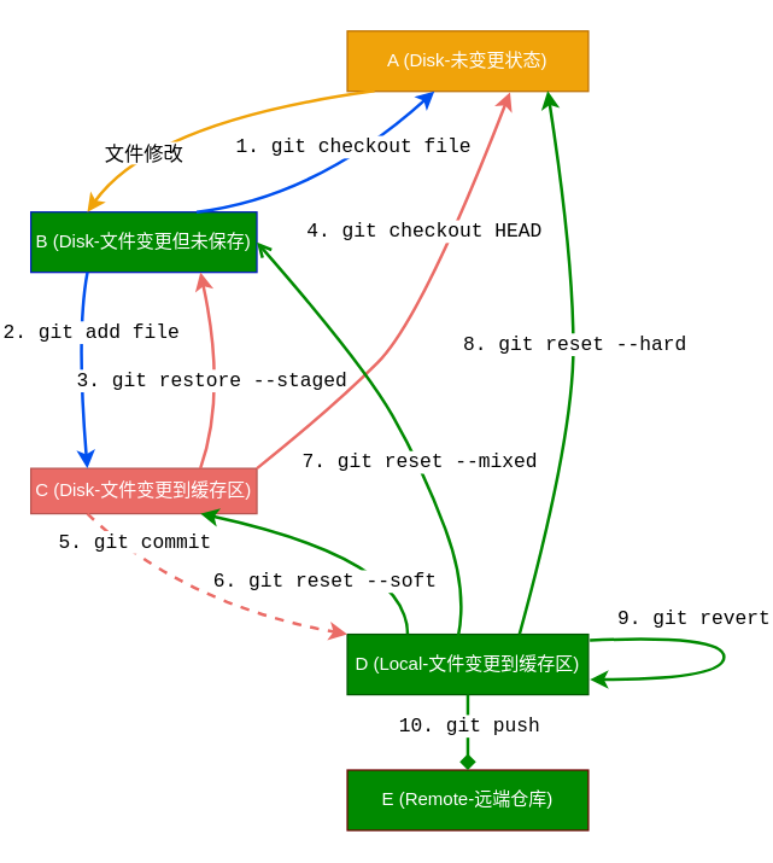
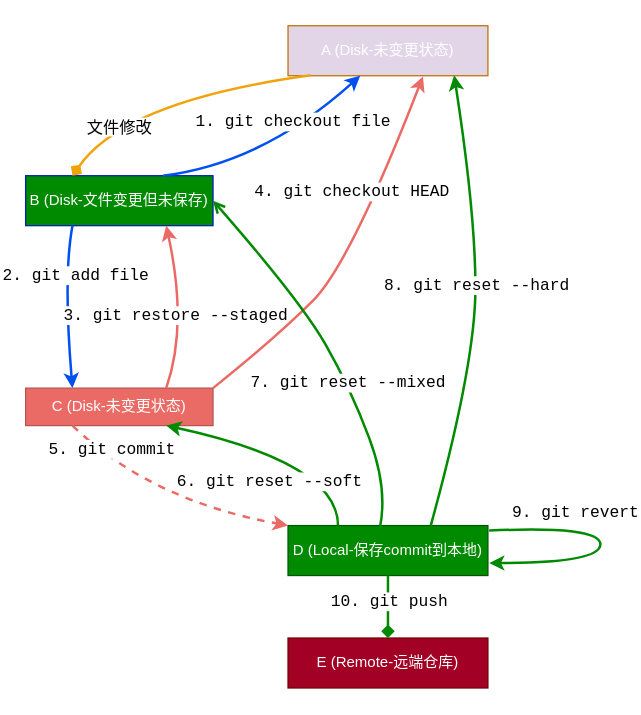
  <mxCell id="0" />
  <mxCell id="1" parent="0" />
  <mxCell id="2" value="" style="group" parent="1" vertex="1" connectable="0"><mxGeometry x="20" y="20" width="460" height="530" as="geometry" /></mxCell>
  <mxCell id="3" value="B (Disk-文件变更但未保存)" style="rounded=0;whiteSpace=wrap;html=1;fillColor=#008a00;strokeColor=#001DBC;fontColor=#ffffff;" parent="2" vertex="1"><mxGeometry y="120" width="150" height="40" as="geometry" /></mxCell>
- <mxCell id="4" value="&lt;font color=&quot;#ffffff&quot;&gt;A (Disk-未变更状态)&lt;/font&gt;" style="rounded=0;whiteSpace=wrap;html=1;fillColor=#f0a30a;strokeColor=#BD7000;fontColor=#000000;" parent="2" vertex="1"><mxGeometry x="210" width="160" height="40" as="geometry" /></mxCell>
- <mxCell id="5" value="&lt;font color=&quot;#ffffff&quot;&gt;C (Disk-文件变更到缓存区)&lt;/font&gt;" style="rounded=0;whiteSpace=wrap;html=1;fillColor=#EA6B66;strokeColor=#b85450;" parent="2" vertex="1"><mxGeometry y="290" width="150" height="30" as="geometry" /></mxCell>
- <mxCell id="6" value="D (Local-文件变更到缓存区)" style="rounded=0;whiteSpace=wrap;html=1;fillColor=#008a00;strokeColor=#005700;fontColor=#ffffff;" parent="2" vertex="1"><mxGeometry x="210" y="400" width="160" height="40" as="geometry" /></mxCell>
- <mxCell id="7" value="E (Remote-远端仓库)" style="rounded=0;whiteSpace=wrap;html=1;fillColor=#008a00;fontColor=#ffffff;strokeColor=#6F0000;" parent="2" vertex="1"><mxGeometry x="210" y="490" width="160" height="40" as="geometry" /></mxCell>
- <mxCell id="8" value="" style="curved=1;endArrow=classic;html=1;rounded=0;entryX=0.25;entryY=0;entryDx=0;entryDy=0;exitX=0.113;exitY=0.992;exitDx=0;exitDy=0;exitPerimeter=0;strokeWidth=2;strokeColor=#F0A30A;" parent="2" source="4" target="3" edge="1"><mxGeometry width="50" height="50" relative="1" as="geometry"><mxPoint x="90" y="65" as="sourcePoint" /><mxPoint x="140" y="15" as="targetPoint" /><Array as="points"><mxPoint x="80" y="60" /></Array></mxGeometry></mxCell>
+ <mxCell id="4" value="&lt;font color=&quot;#ffffff&quot;&gt;A (Disk-未变更状态)&lt;/font&gt;" style="rounded=0;whiteSpace=wrap;html=1;fillColor=#e1d5e7;strokeColor=#BD7000;fontColor=#000000;" parent="2" vertex="1"><mxGeometry x="210" width="160" height="40" as="geometry" /></mxCell>
+ <mxCell id="5" value="&lt;font color=&quot;#ffffff&quot;&gt;C (Disk-未变更状态)&lt;/font&gt;" style="rounded=0;whiteSpace=wrap;html=1;fillColor=#EA6B66;strokeColor=#b85450;" parent="2" vertex="1"><mxGeometry y="290" width="150" height="30" as="geometry" /></mxCell>
+ <mxCell id="6" value="D (Local-保存commit到本地)" style="rounded=0;whiteSpace=wrap;html=1;fillColor=#008a00;strokeColor=#005700;fontColor=#ffffff;" parent="2" vertex="1"><mxGeometry x="210" y="400" width="160" height="40" as="geometry" /></mxCell>
+ <mxCell id="7" value="E (Remote-远端仓库)" style="rounded=0;whiteSpace=wrap;html=1;fillColor=#a20025;fontColor=#ffffff;strokeColor=#6F0000;" parent="2" vertex="1"><mxGeometry x="210" y="490" width="160" height="40" as="geometry" /></mxCell>
+ <mxCell id="8" value="" style="curved=1;endArrow=diamond;html=1;rounded=0;entryX=0.25;entryY=0;entryDx=0;entryDy=0;exitX=0.113;exitY=0.992;exitDx=0;exitDy=0;exitPerimeter=0;strokeWidth=2;strokeColor=#F0A30A;" parent="2" source="4" target="3" edge="1"><mxGeometry width="50" height="50" relative="1" as="geometry"><mxPoint x="90" y="65" as="sourcePoint" /><mxPoint x="140" y="15" as="targetPoint" /><Array as="points"><mxPoint x="80" y="60" /></Array></mxGeometry></mxCell>
  <mxCell id="9" value="文件修改" style="edgeLabel;html=1;align=center;verticalAlign=middle;resizable=0;points=[];fontSize=13;fontFamily=Helvetica;" parent="8" vertex="1" connectable="0"><mxGeometry x="0.451" y="7" relative="1" as="geometry"><mxPoint x="-4" y="6" as="offset" /></mxGeometry></mxCell>
  <mxCell id="10" value="" style="curved=1;endArrow=classic;html=1;rounded=0;entryX=0.25;entryY=0;entryDx=0;entryDy=0;strokeWidth=2;strokeColor=#0050EF;exitX=0.25;exitY=1;exitDx=0;exitDy=0;" parent="2" source="3" target="5" edge="1"><mxGeometry width="50" height="50" relative="1" as="geometry"><mxPoint x="65" y="160" as="sourcePoint" /><mxPoint x="115" y="110" as="targetPoint" /><Array as="points"><mxPoint x="30" y="200" /></Array></mxGeometry></mxCell>
  <mxCell id="11" value="2. git add file" style="edgeLabel;html=1;align=center;verticalAlign=middle;resizable=0;points=[];fontSize=13;fontFamily=Courier New;" parent="10" vertex="1" connectable="0"><mxGeometry x="0.097" y="7" relative="1" as="geometry"><mxPoint y="-31" as="offset" /></mxGeometry></mxCell>
  <mxCell id="12" value="" style="curved=1;endArrow=classic;html=1;rounded=0;strokeWidth=2;strokeColor=#0050EF;" parent="2" target="4" edge="1"><mxGeometry width="50" height="50" relative="1" as="geometry"><mxPoint x="110" y="120" as="sourcePoint" /><mxPoint x="240" y="40" as="targetPoint" /><Array as="points"><mxPoint x="190" y="110" /></Array></mxGeometry></mxCell>
  <mxCell id="13" value="1. git checkout file" style="edgeLabel;html=1;align=center;verticalAlign=middle;resizable=0;points=[];fontSize=13;fontFamily=Courier New;" parent="12" vertex="1" connectable="0"><mxGeometry x="0.412" y="2" relative="1" as="geometry"><mxPoint x="-13" y="2" as="offset" /></mxGeometry></mxCell>
  <mxCell id="14" value="" style="curved=1;endArrow=classic;html=1;rounded=0;entryX=0.75;entryY=1;entryDx=0;entryDy=0;strokeWidth=2;strokeColor=#EA6B66;exitX=0.75;exitY=0;exitDx=0;exitDy=0;" parent="2" source="5" target="3" edge="1"><mxGeometry width="50" height="50" relative="1" as="geometry"><mxPoint x="90" y="270" as="sourcePoint" /><mxPoint x="140" y="220" as="targetPoint" /><Array as="points"><mxPoint x="130" y="240" /></Array></mxGeometry></mxCell>
  <mxCell id="15" value="3. git restore --staged" style="edgeLabel;html=1;align=center;verticalAlign=middle;resizable=0;points=[];fontSize=13;fontFamily=Courier New;" parent="14" vertex="1" connectable="0"><mxGeometry x="0.158" y="5" relative="1" as="geometry"><mxPoint y="15" as="offset" /></mxGeometry></mxCell>
  <mxCell id="16" value="" style="curved=1;endArrow=classic;html=1;rounded=0;entryX=0.675;entryY=1.013;entryDx=0;entryDy=0;entryPerimeter=0;strokeWidth=2;strokeColor=#EA6B66;exitX=1;exitY=0;exitDx=0;exitDy=0;" parent="2" source="5" target="4" edge="1"><mxGeometry width="50" height="50" relative="1" as="geometry"><mxPoint x="130" y="270" as="sourcePoint" /><mxPoint x="180" y="220" as="targetPoint" /><Array as="points"><mxPoint x="200" y="250" /><mxPoint x="260" y="190" /></Array></mxGeometry></mxCell>
  <mxCell id="17" value="4. git checkout HEAD" style="edgeLabel;html=1;align=center;verticalAlign=middle;resizable=0;points=[];fontSize=13;fontFamily=Courier New;" parent="16" vertex="1" connectable="0"><mxGeometry x="0.187" y="2" relative="1" as="geometry"><mxPoint x="-10" y="-24" as="offset" /></mxGeometry></mxCell>
  <mxCell id="18" value="" style="endArrow=classic;html=1;entryX=0;entryY=0;entryDx=0;entryDy=0;curved=1;strokeWidth=2;strokeColor=#EA6B66;exitX=0.25;exitY=1;exitDx=0;exitDy=0;dashed=1;" parent="2" source="5" target="6" edge="1"><mxGeometry width="50" height="50" relative="1" as="geometry"><mxPoint x="65" y="310" as="sourcePoint" /><mxPoint x="120" y="430" as="targetPoint" /><Array as="points"><mxPoint x="100" y="380" /></Array></mxGeometry></mxCell>
  <mxCell id="19" value="5. git commit" style="edgeLabel;html=1;align=center;verticalAlign=middle;resizable=0;points=[];fontSize=13;fontFamily=Courier New;" parent="18" vertex="1" connectable="0"><mxGeometry x="-0.646" y="8" relative="1" as="geometry"><mxPoint as="offset" /></mxGeometry></mxCell>
  <mxCell id="20" value="" style="endArrow=classic;html=1;entryX=0.75;entryY=1;entryDx=0;entryDy=0;curved=1;strokeWidth=2;strokeColor=#008A00;" parent="2" target="5" edge="1"><mxGeometry width="50" height="50" relative="1" as="geometry"><mxPoint x="250" y="400" as="sourcePoint" /><mxPoint x="300" y="350" as="targetPoint" /><Array as="points"><mxPoint x="250" y="350" /></Array></mxGeometry></mxCell>
  <mxCell id="21" value="6. git reset --soft" style="edgeLabel;html=1;align=center;verticalAlign=middle;resizable=0;points=[];fontSize=13;fontFamily=Courier New;" parent="20" vertex="1" connectable="0"><mxGeometry x="0.147" y="2" relative="1" as="geometry"><mxPoint x="3" y="25" as="offset" /></mxGeometry></mxCell>
  <mxCell id="22" value="" style="curved=1;endArrow=open;html=1;entryX=1;entryY=0.5;entryDx=0;entryDy=0;exitX=0.46;exitY=0.031;exitDx=0;exitDy=0;exitPerimeter=0;strokeColor=#008A00;strokeWidth=2;" parent="2" source="6" target="3" edge="1"><mxGeometry width="50" height="50" relative="1" as="geometry"><mxPoint x="279" y="400" as="sourcePoint" /><mxPoint x="329" y="350" as="targetPoint" /><Array as="points"><mxPoint x="290" y="370" /><mxPoint x="260" y="290" /><mxPoint x="220" y="220" /></Array></mxGeometry></mxCell>
  <mxCell id="23" value="7. git reset --mixed" style="edgeLabel;html=1;align=center;verticalAlign=middle;resizable=0;points=[];fontSize=13;fontFamily=Courier New;" parent="22" vertex="1" connectable="0"><mxGeometry x="0.24" y="2" relative="1" as="geometry"><mxPoint x="35" y="57" as="offset" /></mxGeometry></mxCell>
  <mxCell id="24" value="&lt;font face=&quot;Courier New&quot;&gt;9. git revert&lt;/font&gt;" style="curved=1;endArrow=classic;html=1;exitX=1.006;exitY=0.101;exitDx=0;exitDy=0;exitPerimeter=0;strokeColor=#008A00;strokeWidth=2;fontSize=13;fontFamily=Helvetica;" parent="2" source="6" edge="1"><mxGeometry x="-0.331" y="11" width="50" height="50" relative="1" as="geometry"><mxPoint x="370" y="410" as="sourcePoint" /><mxPoint x="371" y="430" as="targetPoint" /><Array as="points"><mxPoint x="460" y="400" /><mxPoint x="460" y="430" /></Array><mxPoint as="offset" /></mxGeometry></mxCell>
  <mxCell id="25" style="edgeStyle=none;orthogonalLoop=1;jettySize=auto;html=1;exitX=0.5;exitY=1;exitDx=0;exitDy=0;entryX=0.5;entryY=0;entryDx=0;entryDy=0;strokeWidth=2;strokeColor=#008A00;endArrow=diamond;" parent="2" source="6" target="7" edge="1"><mxGeometry relative="1" as="geometry" /></mxCell>
  <mxCell id="26" value="10. git push" style="edgeLabel;html=1;align=center;verticalAlign=middle;resizable=0;points=[];fontSize=13;fontFamily=Courier New;" parent="25" vertex="1" connectable="0"><mxGeometry x="-0.283" y="1" relative="1" as="geometry"><mxPoint x="-1" y="2" as="offset" /></mxGeometry></mxCell>
  <mxCell id="27" value="" style="curved=1;endArrow=classic;html=1;entryX=0.831;entryY=0.992;entryDx=0;entryDy=0;entryPerimeter=0;exitX=0.714;exitY=0;exitDx=0;exitDy=0;exitPerimeter=0;strokeColor=#008A00;strokeWidth=2;" parent="2" source="6" target="4" edge="1"><mxGeometry width="50" height="50" relative="1" as="geometry"><mxPoint x="320" y="400" as="sourcePoint" /><mxPoint x="320" y="120" as="targetPoint" /><Array as="points"><mxPoint x="360" y="270" /><mxPoint x="360" y="150" /></Array></mxGeometry></mxCell>
  <mxCell id="28" value="8. git reset --hard" style="edgeLabel;html=1;align=center;verticalAlign=middle;resizable=0;points=[];fontSize=13;fontFamily=Courier New;" parent="27" vertex="1" connectable="0"><mxGeometry x="0.135" relative="1" as="geometry"><mxPoint y="11" as="offset" /></mxGeometry></mxCell>
